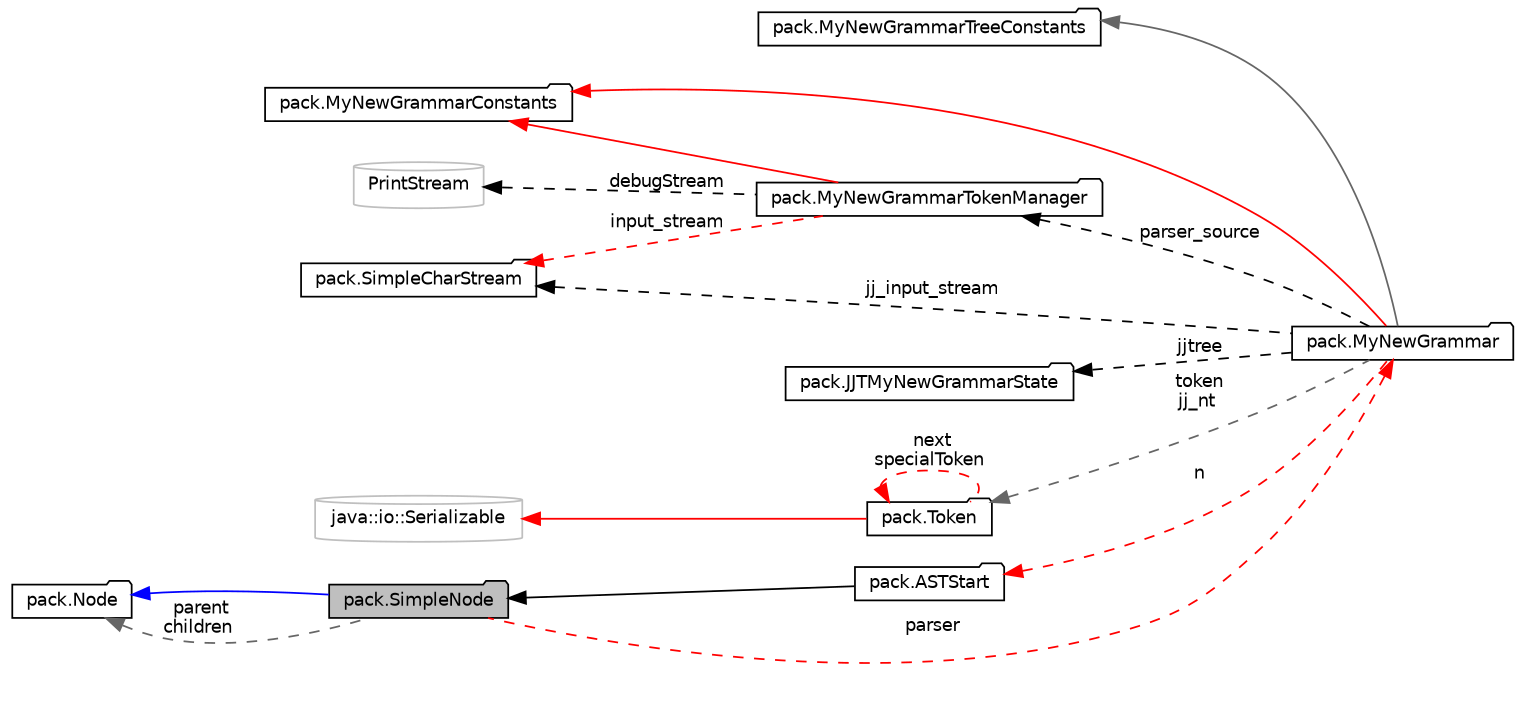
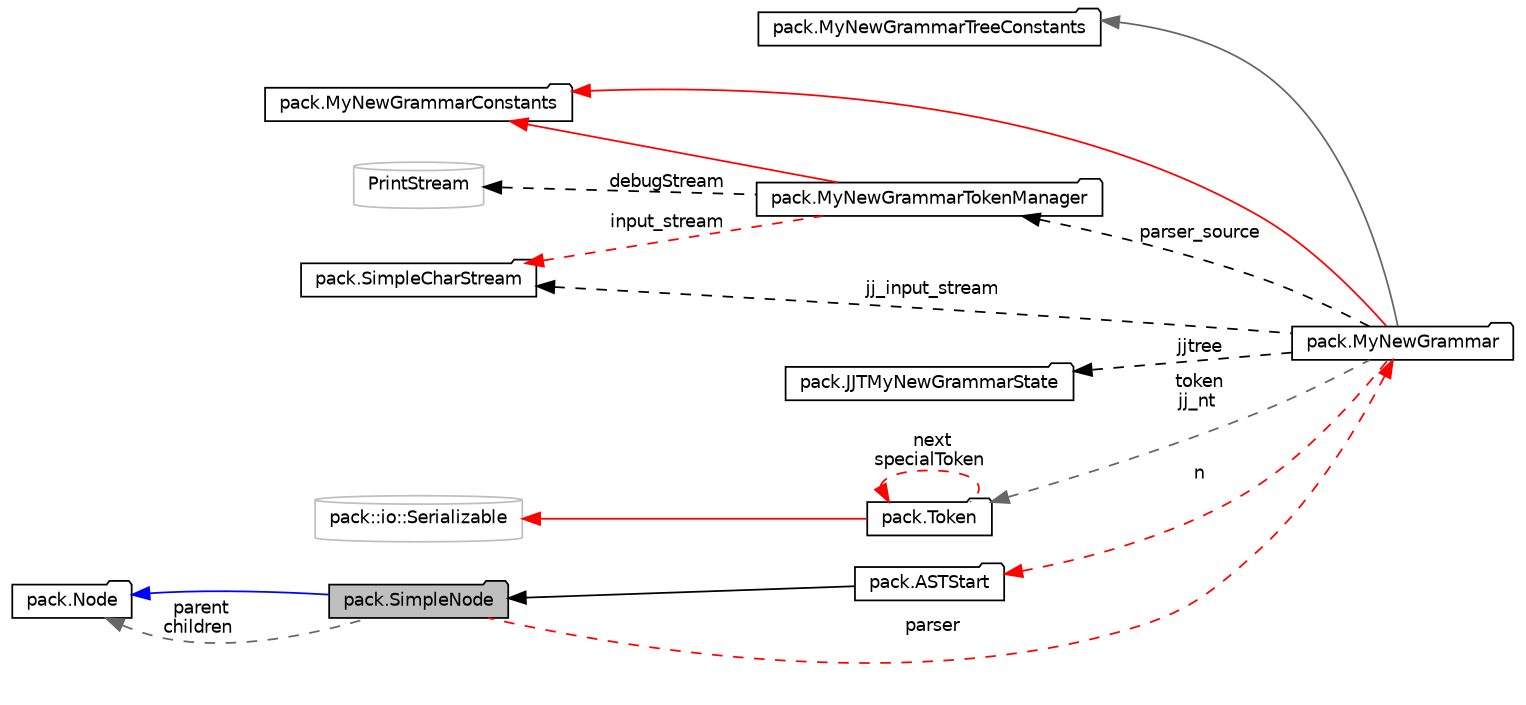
  digraph {
    rankdir=LR
    node [color=black fillcolor=white fontname=Helvetica fontsize=10 shape=folder style=filled]
    edge [color=red dir=back fontname=Helvetica fontsize=10 labelfontname=Helvetica labelfontsize=10 style=dashed]
    n1 [fillcolor=grey75 fontcolor=black height=0.2 label="pack.SimpleNode" width=0.4]
    n2 [height=0.2 label="pack.ASTStart" width=0.4]
    n3 [height=0.2 label="pack.MyNewGrammar" width=0.4]
    n4 [height=0.2 label="pack.Node" width=0.4]
    n5 [height=0.2 label="pack.MyNewGrammarTreeConstants" width=0.4]
    n6 [height=0.2 label="pack.MyNewGrammarConstants" width=0.4]
    n7 [height=0.2 label="pack.MyNewGrammarTokenManager" width=0.4]
    n8 [height=0.2 label="pack.SimpleCharStream" width=0.4]
    n9 [color=grey75 height=0.2 label=PrintStream shape=cylinder width=0.4]
    n10 [height=0.2 label="pack.JJTMyNewGrammarState" width=0.4]
    n11 [height=0.2 label="pack.Token" width=0.4]
-   n12 [color=grey75 height=0.2 label="java::io::Serializable" shape=cylinder width=0.4]
+   n12 [color=grey75 height=0.2 label="pack::io::Serializable" shape=cylinder width=0.4]
    n1 -> n2 [color=black style=solid]
    n2 -> n3 [label=" n"]
    n3 -> n1 [label=" parser"]
    n4 -> n1 [color=blue style=solid]
    n4 -> n1 [color=gray40 label=" parent\nchildren"]
    n5 -> n3 [color=gray40 style=solid]
    n6 -> n3 [style=solid]
    n6 -> n7 [style=solid]
    n7 -> n3 [color=black label=" parser_source"]
    n8 -> n3 [color=black label=" jj_input_stream"]
    n8 -> n7 [label=" input_stream"]
    n9 -> n7 [color=black label=" debugStream"]
    n10 -> n3 [color=black label=" jjtree"]
    n11 -> n3 [color=gray40 label=" token\njj_nt"]
    n11 -> n11 [label=" next\nspecialToken"]
    n12 -> n11 [style=solid]
  }
